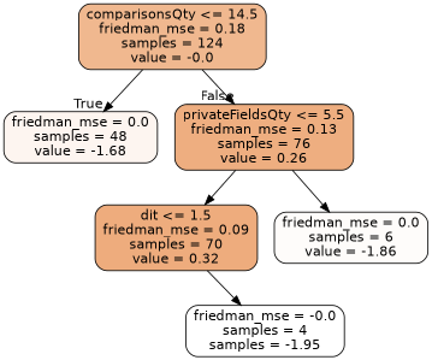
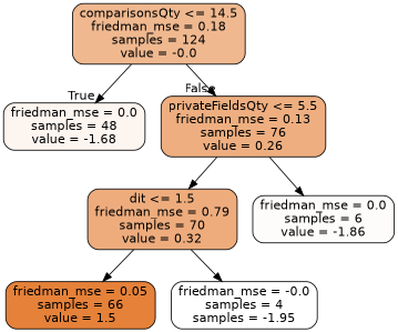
  digraph {
    node [color=black fontname=helvetica shape=box style="filled, rounded"]
    edge [fontname=helvetica]
    n1 [fillcolor="#f0b88f" label="comparisonsQty <= 14.5\nfriedman_mse = 0.18\nsamples = 124\nvalue = -0.0"]
    n2 [fillcolor="#fdf5f0" label="friedman_mse = 0.0\nsamples = 48\nvalue = -1.68"]
    n3 [fillcolor="#eeae80" label="privateFieldsQty <= 5.5\nfriedman_mse = 0.13\nsamples = 76\nvalue = 0.26"]
-   n4 [fillcolor="#eeac7d" label="dit <= 1.5\nfriedman_mse = 0.09\nsamples = 70\nvalue = 0.32"]
+   n4 [fillcolor="#eeac7d" label="dit <= 1.5\nfriedman_mse = 0.79\nsamples = 70\nvalue = 0.32"]
    n5 [fillcolor="#fefcfa" label="friedman_mse = 0.0\nsamples = 6\nvalue = -1.86"]
+   n6 [fillcolor="#e58139" label="friedman_mse = 0.05\nsamples = 66\nvalue = 1.5"]
    n7 [fillcolor="#ffffff" label="friedman_mse = -0.0\nsamples = 4\nsamples = -1.95"]
    n1 -> n2 [headlabel=True labelangle=45 labeldistance=2.5]
    n1 -> n3 [headlabel=False labelangle=-45 labeldistance=2.5]
    n3 -> n4
    n3 -> n5
+   n4 -> n6
    n4 -> n7
  }
